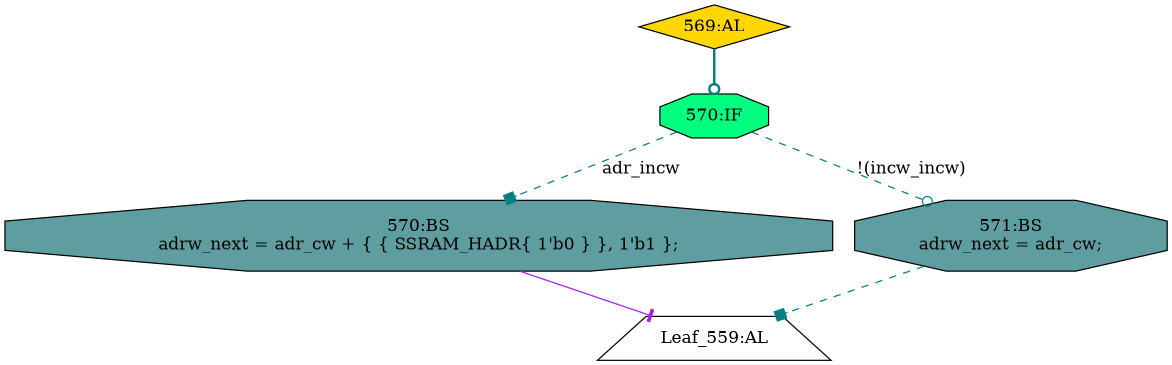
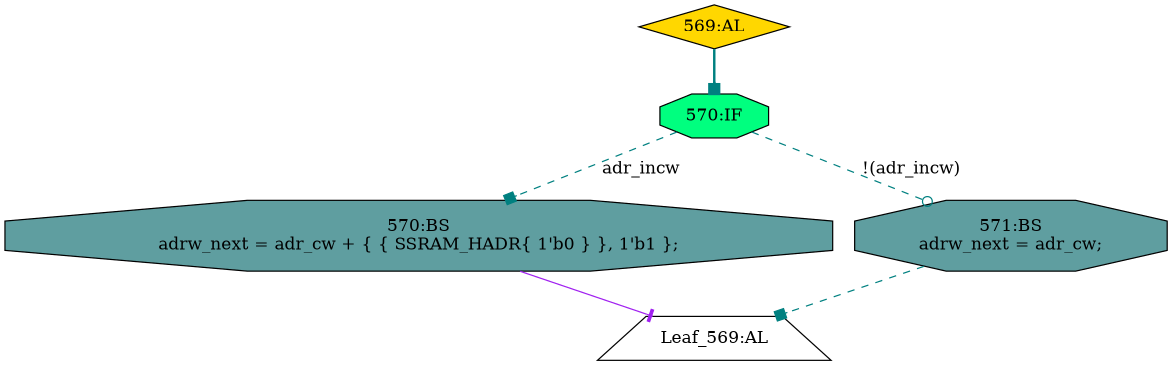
  strict digraph {
    node [fillcolor=cadetblue shape=octagon statements="[]" style=filled typ=BlockingSubstitution]
    edge [arrowhead=box color=teal cond="[]" lineno=None style=dashed]
    n1 [ast="<pyverilog.vparser.ast.IfStatement object at 0x7fa020e2f450>" fillcolor=springgreen label="570:IF" typ=IfStatement]
    n2 [ast="<pyverilog.vparser.ast.BlockingSubstitution object at 0x7fa020e95f10>" label="570:BS\nadrw_next = adr_cw + { { SSRAM_HADR{ 1'b0 } }, 1'b1 };" statements="[<pyverilog.vparser.ast.BlockingSubstitution object at 0x7fa020e95f10>]"]
    n3 [ast="<pyverilog.vparser.ast.BlockingSubstitution object at 0x7fa020e2f4d0>" label="571:BS\nadrw_next = adr_cw;" statements="[<pyverilog.vparser.ast.BlockingSubstitution object at 0x7fa020e2f4d0>]"]
-   n4 [def_var="['adrw_next']" label="Leaf_559:AL" shape=trapezium fillcolor="" statements="" style="" typ=""]
+   n4 [def_var="['adrw_next']" label="Leaf_569:AL" shape=trapezium fillcolor="" statements="" style="" typ=""]
    n5 [ast="<pyverilog.vparser.ast.Always object at 0x7fa020e2f2d0>" clk_sens=False fillcolor=gold label="569:AL" sens="['adr_incw', 'adr_cw']" shape=diamond typ=Always use_var="['adr_incw', 'adr_cw']"]
    n1 -> n2 [cond="['adr_incw']" label=adr_incw lineno=570]
-   n1 -> n3 [arrowhead=odot cond="['adr_incw']" label="!(incw_incw)" lineno=570]
+   n1 -> n3 [arrowhead=odot cond="['adr_incw']" label="!(adr_incw)" lineno=570]
    n2 -> n4 [arrowhead=tee color=purple style=solid]
    n3 -> n4
-   n5 -> n1 [arrowhead=odot style=bold]
+   n5 -> n1 [style=bold]
  }
